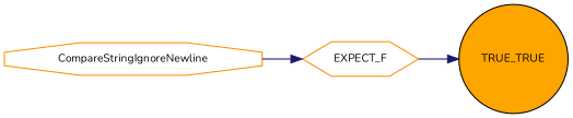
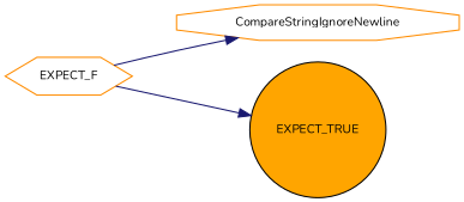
  digraph {
    fontname=Nunito
    rankdir=LR
    node [color=darkorange fillcolor=white fontname=Nunito fontsize=10 style=filled]
    edge [color=midnightblue fontname=Nunito fontsize=10 labelfontname=Helvetica labelfontsize=10 style=solid]
    n1 [fontcolor=black height=0.2 label=EXPECT_F shape=hexagon width=0.4]
    n2 [height=0.2 label=CompareStringIgnoreNewline shape=octagon width=0.4]
-   n3 [color=black fillcolor=orange height=0.2 label=TRUE_TRUE shape=circle width=0.4]
-   n2 -> n1
+   n3 [color=black fillcolor=orange height=0.2 label=EXPECT_TRUE shape=circle width=0.4]
+   n1 -> n2
    n1 -> n3
  }
